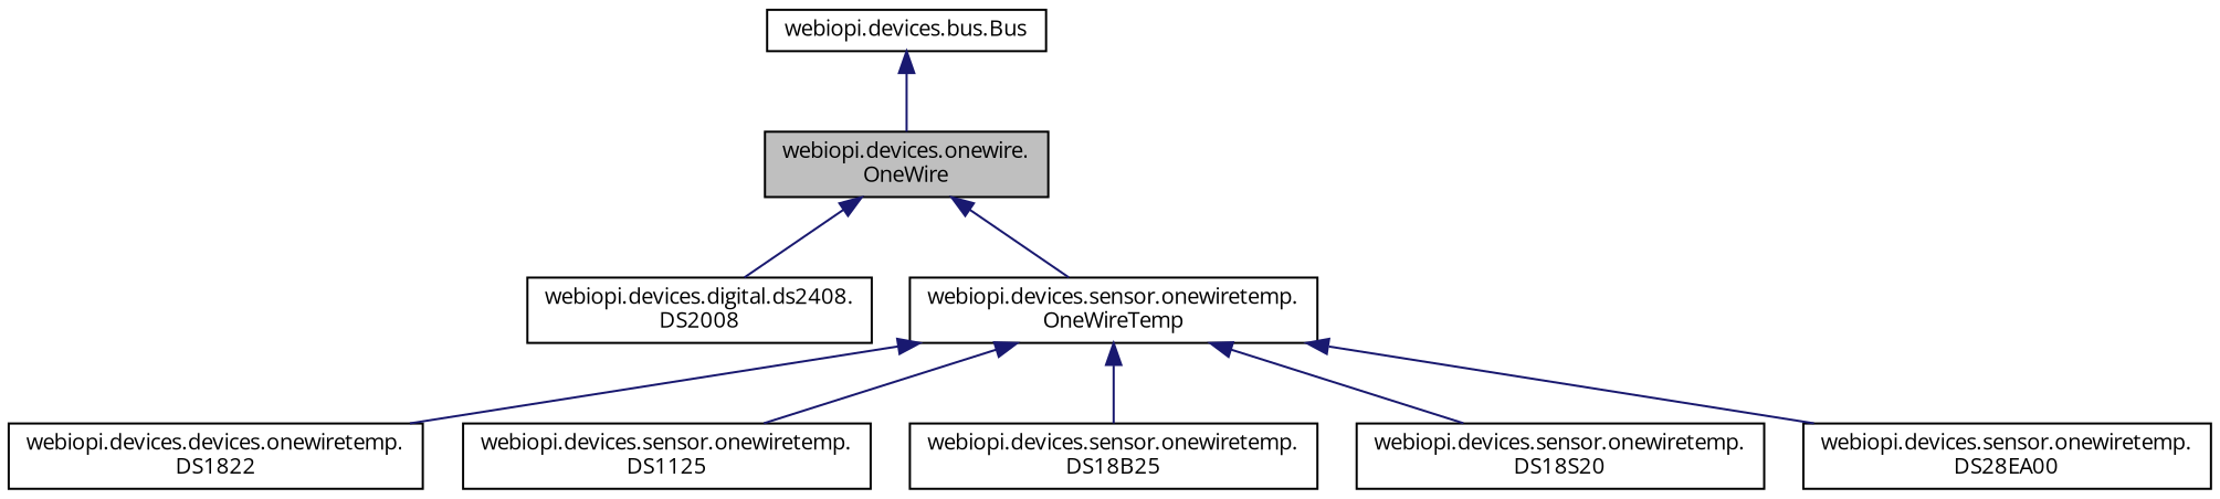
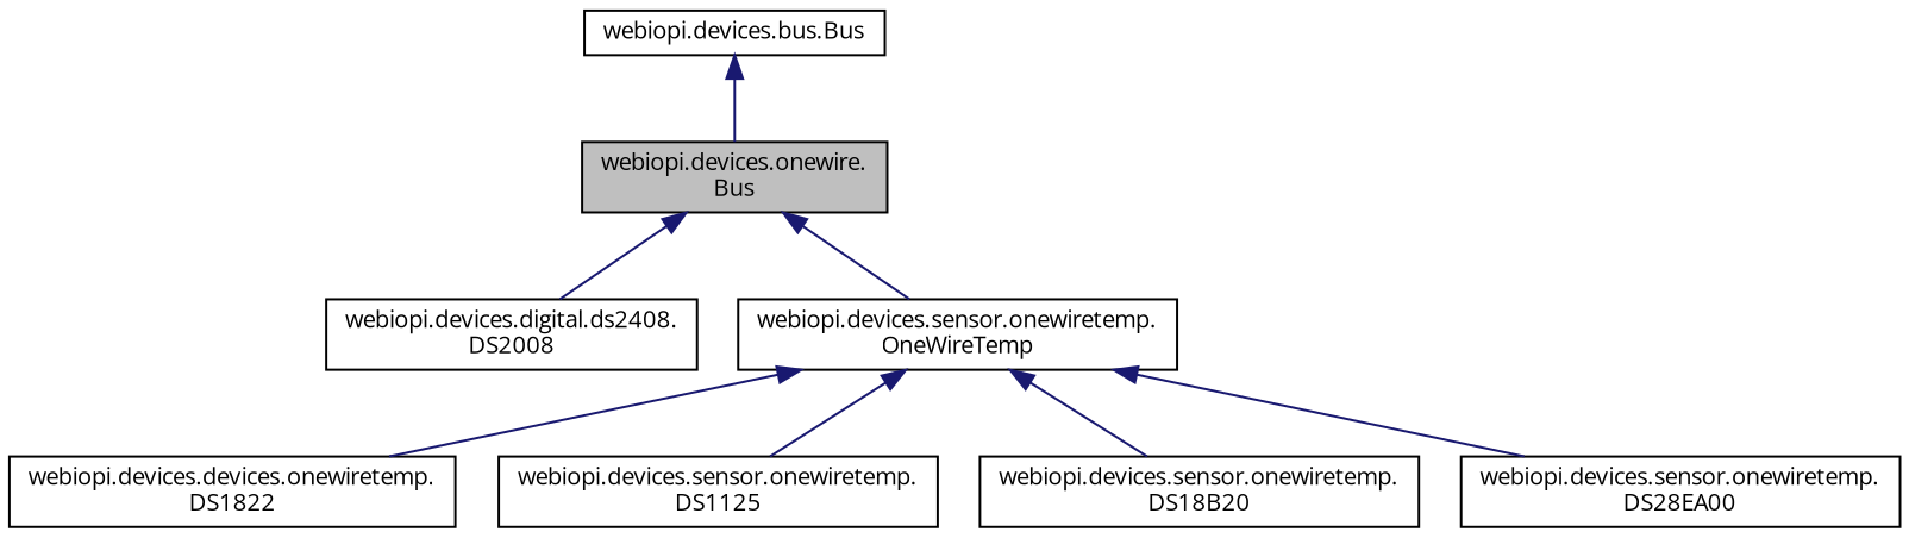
  digraph {
    fontname="Open Sans"
    rankdir=TB
    node [color=black fillcolor=white fontname="Open Sans" fontsize=10 shape=record style=filled]
    edge [color=midnightblue dir=back fontname="Open Sans" fontsize=10 labelfontname=Helvetica labelfontsize=10 style=solid]
-   n1 [fillcolor=grey75 fontcolor=black height=0.2 label="webiopi.devices.onewire.\lOneWire" width=0.4]
+   n1 [fillcolor=grey75 fontcolor=black height=0.2 label="webiopi.devices.onewire.\lBus" width=0.4]
    n2 [height=0.2 label="webiopi.devices.digital.ds2408.\lDS2008" width=0.4]
    n3 [height=0.2 label="webiopi.devices.sensor.onewiretemp.\lOneWireTemp" width=0.4]
    n4 [height=0.2 label="webiopi.devices.devices.onewiretemp.\lDS1822" width=0.4]
    n5 [height=0.2 label="webiopi.devices.sensor.onewiretemp.\lDS1125" width=0.4]
-   n6 [height=0.2 label="webiopi.devices.sensor.onewiretemp.\lDS18B25" width=0.4]
-   n7 [height=0.2 label="webiopi.devices.sensor.onewiretemp.\lDS18S20" width=0.4]
+   n6 [height=0.2 label="webiopi.devices.sensor.onewiretemp.\lDS18B20" width=0.4]
    n8 [height=0.2 label="webiopi.devices.sensor.onewiretemp.\lDS28EA00" width=0.4]
    n9 [height=0.2 label="webiopi.devices.bus.Bus" width=0.4]
    n1 -> n2
    n1 -> n3
    n3 -> n4
    n3 -> n5
    n3 -> n6
-   n3 -> n7
    n3 -> n8
    n9 -> n1
  }
